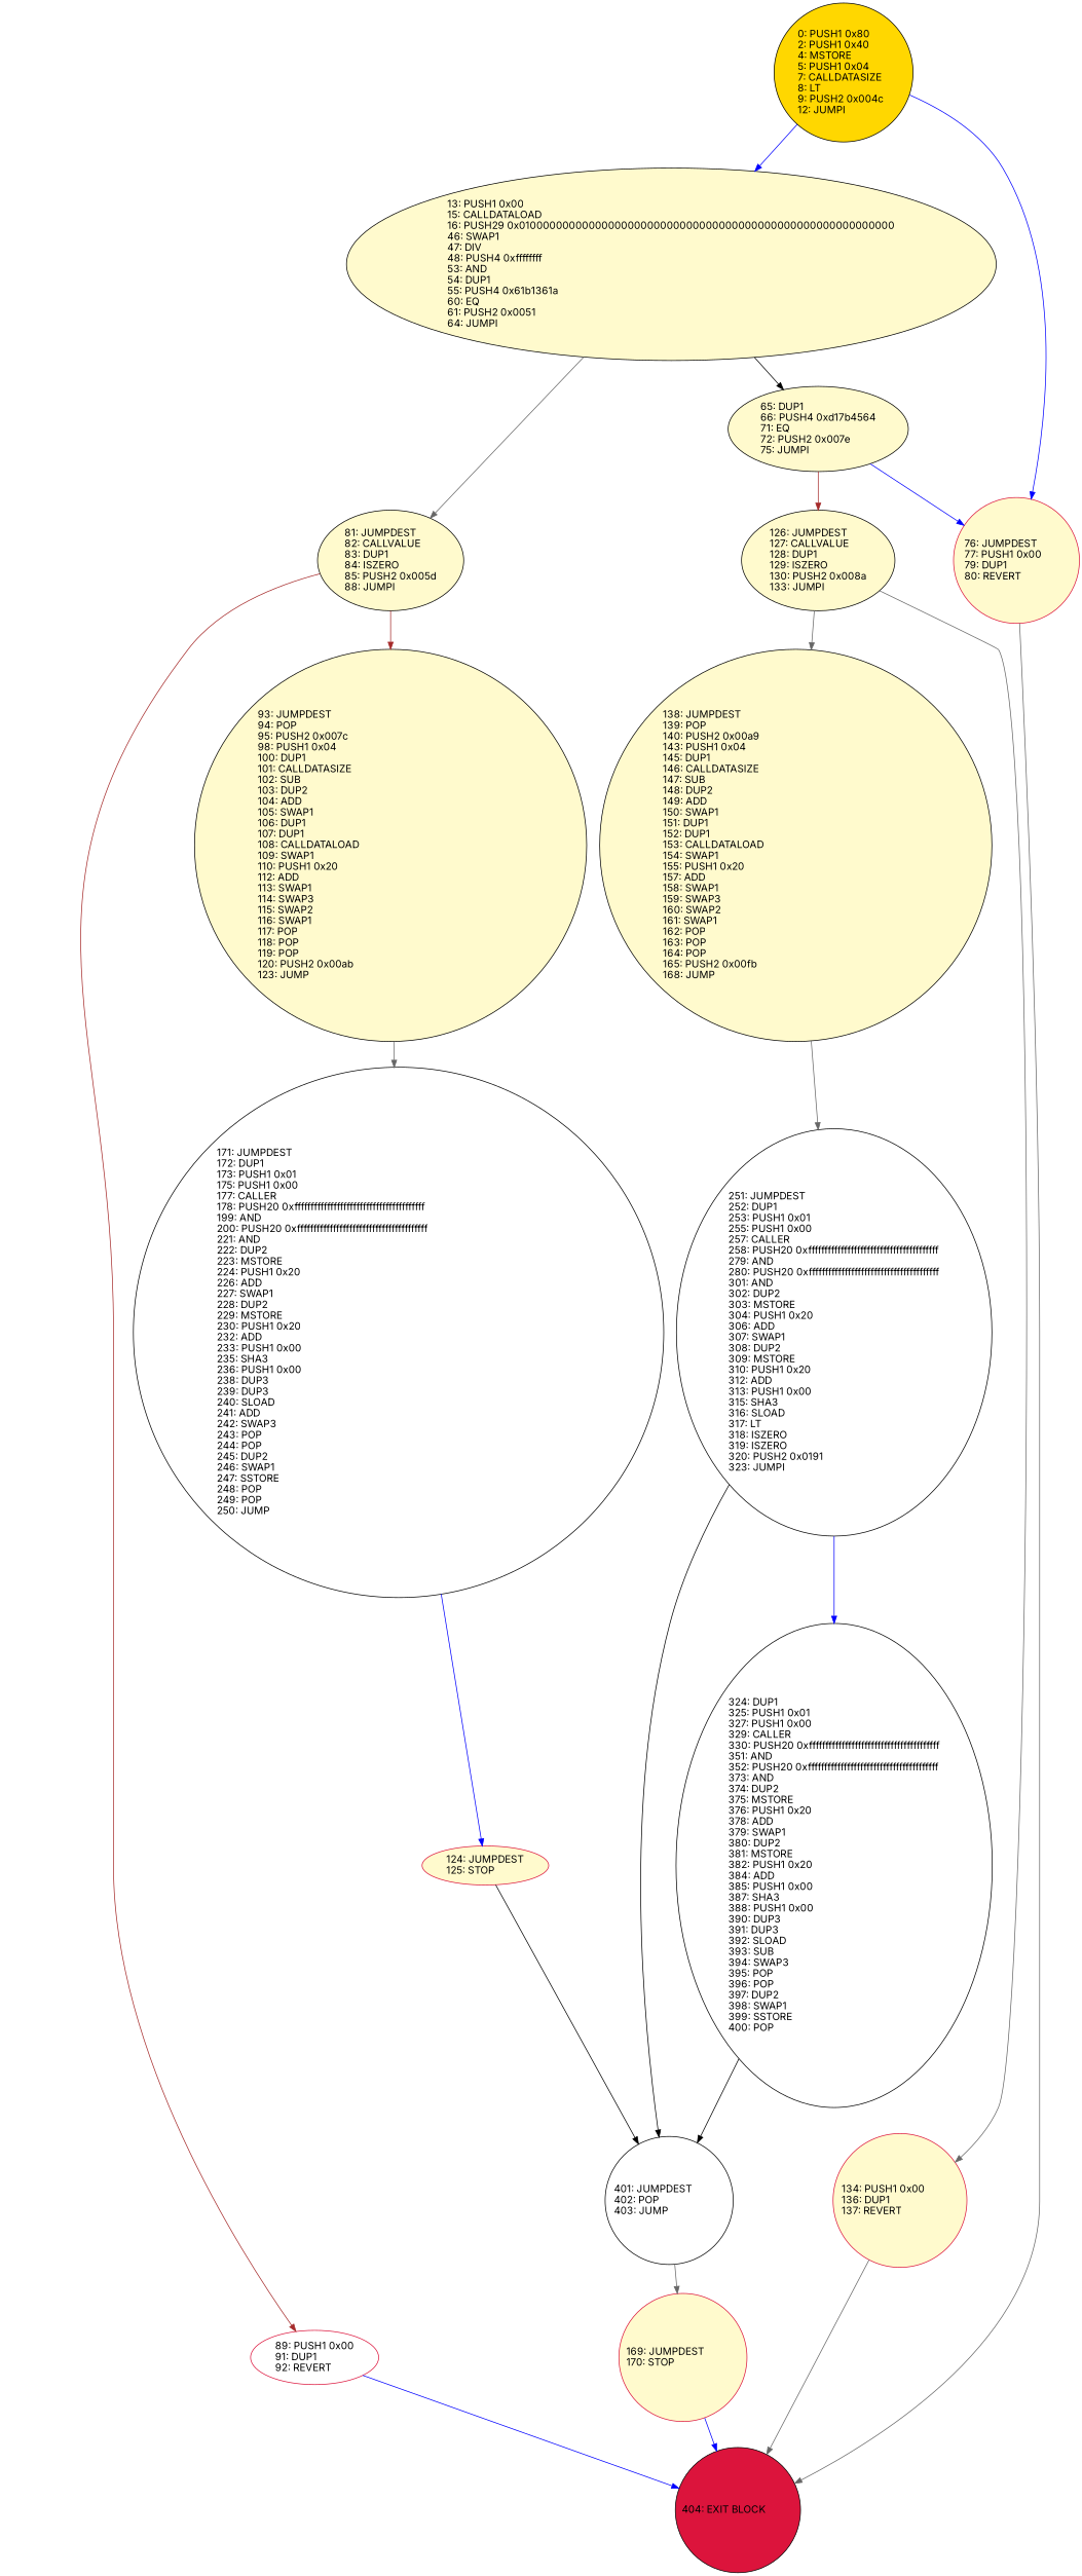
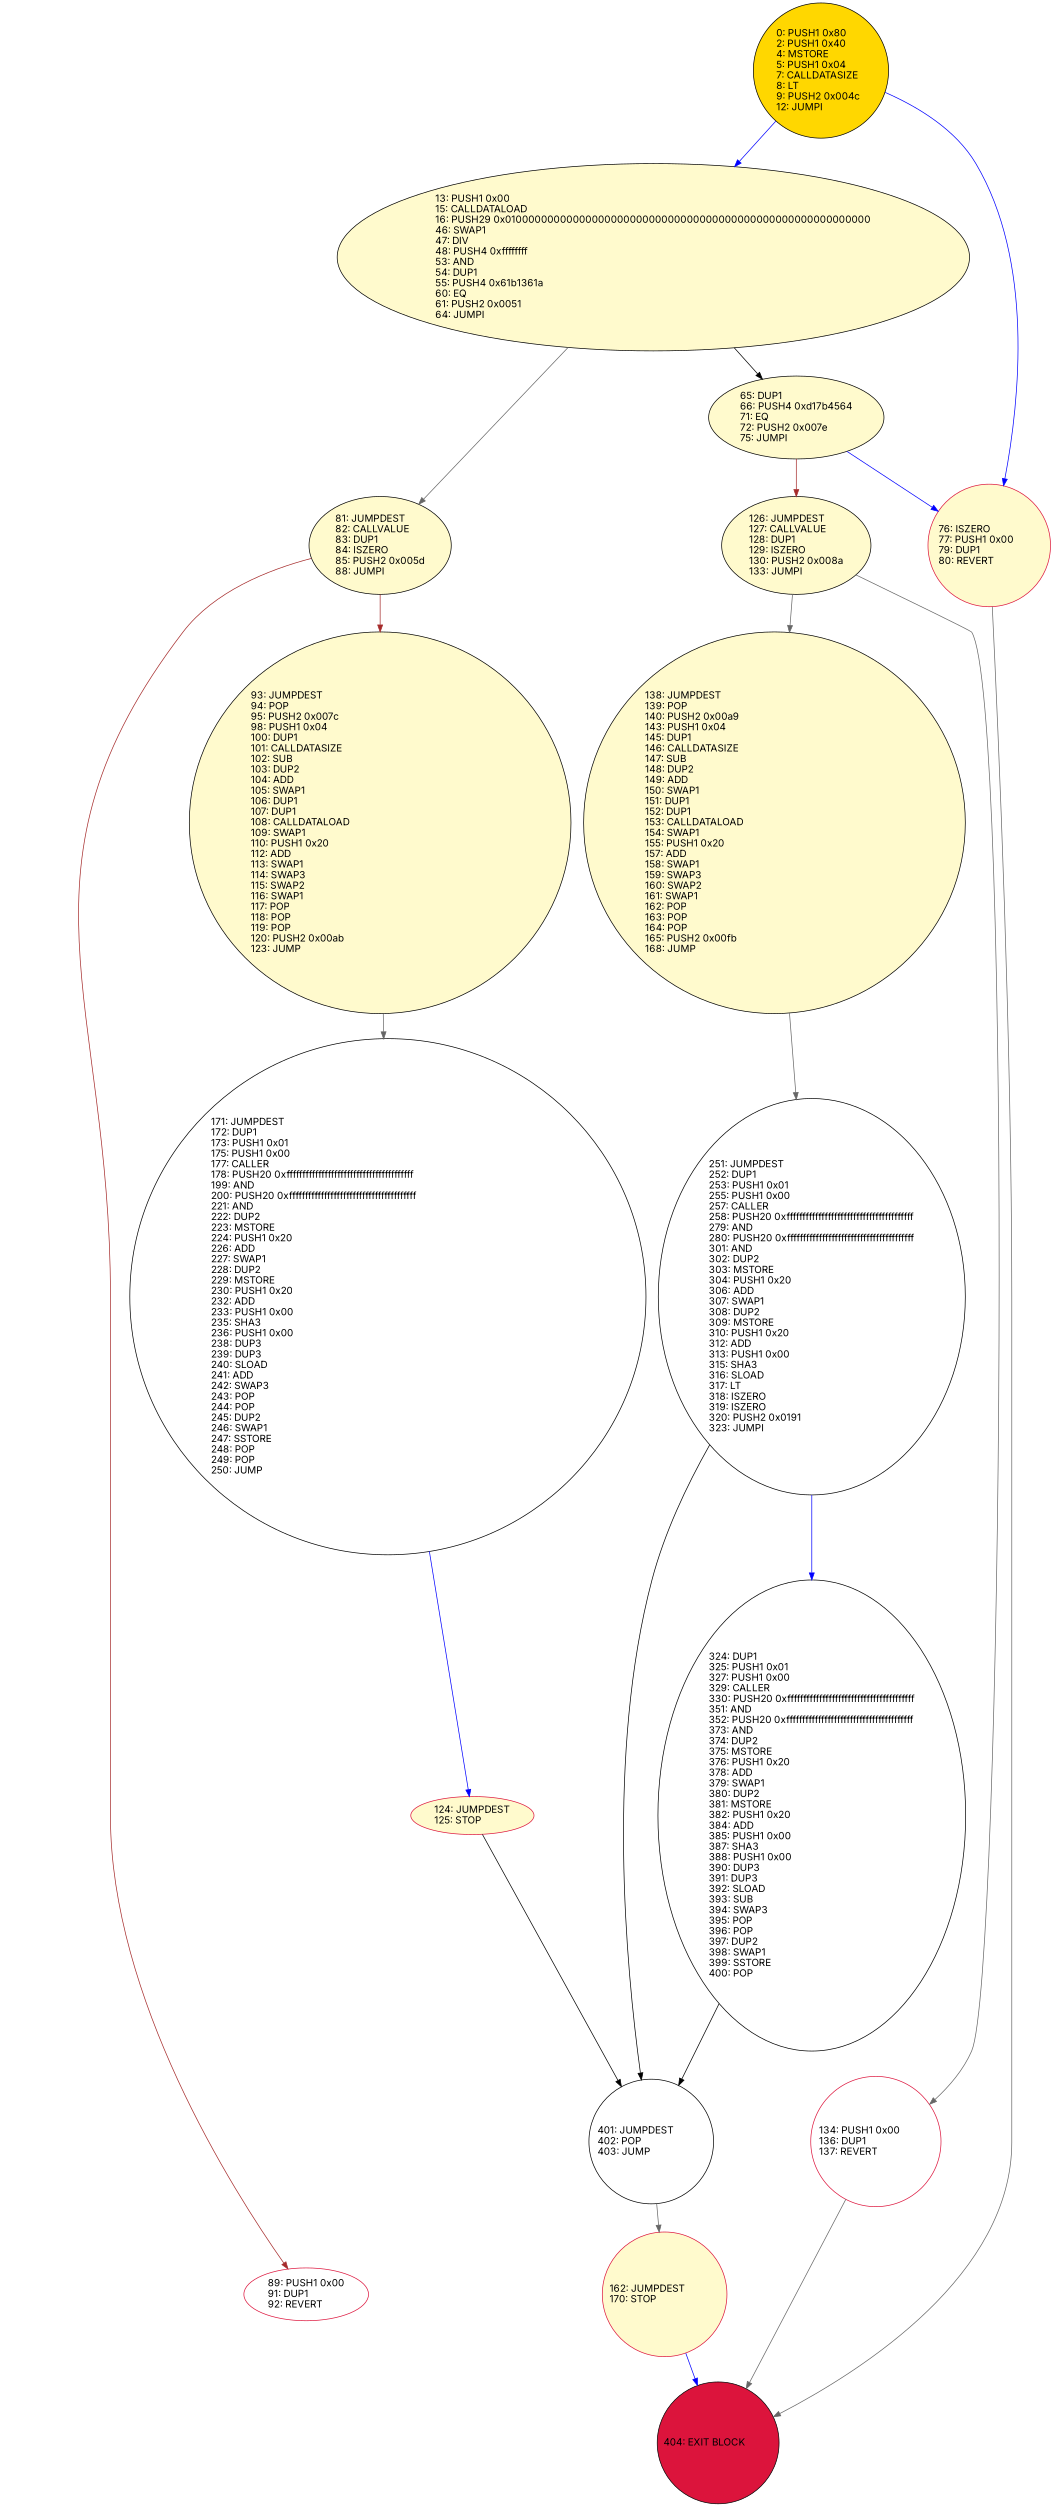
  digraph {
    fontname=Inter
    rankdir=UD
    node [color=black fillcolor=lemonchiffon fontcolor=black fontname=Inter shape=circle style=filled]
    edge [color=gray40 fontname=Inter]
    n1 [label="126: JUMPDEST\l127: CALLVALUE\l128: DUP1\l129: ISZERO\l130: PUSH2 0x008a\l133: JUMPI\l" shape=ellipse]
-   n2 [color=crimson label="134: PUSH1 0x00\l136: DUP1\l137: REVERT\l"]
+   n2 [color=crimson fillcolor=white label="134: PUSH1 0x00\l136: DUP1\l137: REVERT\l"]
    n3 [label="138: JUMPDEST\l139: POP\l140: PUSH2 0x00a9\l143: PUSH1 0x04\l145: DUP1\l146: CALLDATASIZE\l147: SUB\l148: DUP2\l149: ADD\l150: SWAP1\l151: DUP1\l152: DUP1\l153: CALLDATALOAD\l154: SWAP1\l155: PUSH1 0x20\l157: ADD\l158: SWAP1\l159: SWAP3\l160: SWAP2\l161: SWAP1\l162: POP\l163: POP\l164: POP\l165: PUSH2 0x00fb\l168: JUMP\l"]
    n4 [fillcolor=crimson label="404: EXIT BLOCK\l"]
    n5 [fillcolor=white label="251: JUMPDEST\l252: DUP1\l253: PUSH1 0x01\l255: PUSH1 0x00\l257: CALLER\l258: PUSH20 0xffffffffffffffffffffffffffffffffffffffff\l279: AND\l280: PUSH20 0xffffffffffffffffffffffffffffffffffffffff\l301: AND\l302: DUP2\l303: MSTORE\l304: PUSH1 0x20\l306: ADD\l307: SWAP1\l308: DUP2\l309: MSTORE\l310: PUSH1 0x20\l312: ADD\l313: PUSH1 0x00\l315: SHA3\l316: SLOAD\l317: LT\l318: ISZERO\l319: ISZERO\l320: PUSH2 0x0191\l323: JUMPI\l" shape=ellipse]
    n6 [color=crimson label="124: JUMPDEST\l125: STOP\l" shape=ellipse]
    n7 [fillcolor=white label="401: JUMPDEST\l402: POP\l403: JUMP\l"]
    n8 [fillcolor=gold label="0: PUSH1 0x80\l2: PUSH1 0x40\l4: MSTORE\l5: PUSH1 0x04\l7: CALLDATASIZE\l8: LT\l9: PUSH2 0x004c\l12: JUMPI\l"]
-   n9 [color=crimson label="76: JUMPDEST\l77: PUSH1 0x00\l79: DUP1\l80: REVERT\l"]
+   n9 [color=crimson label="76: ISZERO\l77: PUSH1 0x00\l79: DUP1\l80: REVERT\l"]
    n10 [label="13: PUSH1 0x00\l15: CALLDATALOAD\l16: PUSH29 0x0100000000000000000000000000000000000000000000000000000000\l46: SWAP1\l47: DIV\l48: PUSH4 0xffffffff\l53: AND\l54: DUP1\l55: PUSH4 0x61b1361a\l60: EQ\l61: PUSH2 0x0051\l64: JUMPI\l" shape=ellipse]
    n11 [label="81: JUMPDEST\l82: CALLVALUE\l83: DUP1\l84: ISZERO\l85: PUSH2 0x005d\l88: JUMPI\l" shape=ellipse]
    n12 [label="65: DUP1\l66: PUSH4 0xd17b4564\l71: EQ\l72: PUSH2 0x007e\l75: JUMPI\l" shape=ellipse]
    n13 [label="93: JUMPDEST\l94: POP\l95: PUSH2 0x007c\l98: PUSH1 0x04\l100: DUP1\l101: CALLDATASIZE\l102: SUB\l103: DUP2\l104: ADD\l105: SWAP1\l106: DUP1\l107: DUP1\l108: CALLDATALOAD\l109: SWAP1\l110: PUSH1 0x20\l112: ADD\l113: SWAP1\l114: SWAP3\l115: SWAP2\l116: SWAP1\l117: POP\l118: POP\l119: POP\l120: PUSH2 0x00ab\l123: JUMP\l"]
    n14 [fillcolor=white label="171: JUMPDEST\l172: DUP1\l173: PUSH1 0x01\l175: PUSH1 0x00\l177: CALLER\l178: PUSH20 0xffffffffffffffffffffffffffffffffffffffff\l199: AND\l200: PUSH20 0xffffffffffffffffffffffffffffffffffffffff\l221: AND\l222: DUP2\l223: MSTORE\l224: PUSH1 0x20\l226: ADD\l227: SWAP1\l228: DUP2\l229: MSTORE\l230: PUSH1 0x20\l232: ADD\l233: PUSH1 0x00\l235: SHA3\l236: PUSH1 0x00\l238: DUP3\l239: DUP3\l240: SLOAD\l241: ADD\l242: SWAP3\l243: POP\l244: POP\l245: DUP2\l246: SWAP1\l247: SSTORE\l248: POP\l249: POP\l250: JUMP\l"]
    n15 [color=crimson fillcolor=white label="89: PUSH1 0x00\l91: DUP1\l92: REVERT\l" shape=ellipse]
    n16 [fillcolor=white label="324: DUP1\l325: PUSH1 0x01\l327: PUSH1 0x00\l329: CALLER\l330: PUSH20 0xffffffffffffffffffffffffffffffffffffffff\l351: AND\l352: PUSH20 0xffffffffffffffffffffffffffffffffffffffff\l373: AND\l374: DUP2\l375: MSTORE\l376: PUSH1 0x20\l378: ADD\l379: SWAP1\l380: DUP2\l381: MSTORE\l382: PUSH1 0x20\l384: ADD\l385: PUSH1 0x00\l387: SHA3\l388: PUSH1 0x00\l390: DUP3\l391: DUP3\l392: SLOAD\l393: SUB\l394: SWAP3\l395: POP\l396: POP\l397: DUP2\l398: SWAP1\l399: SSTORE\l400: POP\l" shape=ellipse]
-   n17 [color=crimson label="169: JUMPDEST\l170: STOP\l"]
+   n17 [color=crimson label="162: JUMPDEST\l170: STOP\l"]
    n1 -> n2
    n1 -> n3
    n2 -> n4
    n3 -> n5
    n5 -> n7 [color=black]
    n5 -> n16 [color=blue]
    n6 -> n7 [color=black]
    n7 -> n17
    n8 -> n9 [color=blue]
    n8 -> n10 [color=blue]
    n9 -> n4
    n10 -> n11
    n10 -> n12 [color=black]
    n11 -> n13 [color=brown]
    n11 -> n15 [color=brown]
    n12 -> n1 [color=brown]
    n12 -> n9 [color=blue]
    n13 -> n14
    n14 -> n6 [color=blue]
-   n15 -> n4 [color=blue]
    n16 -> n7 [color=black]
    n17 -> n4 [color=blue]
  }
